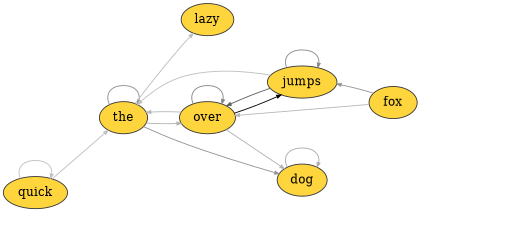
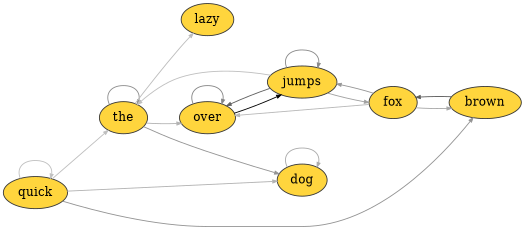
  digraph {
    rankdir=LR
    node [color="#363636" fillcolor="#ffd53d" shape=oval style=filled]
    edge [arrowsize=0.5 color="#b2b2b2"]
    n1 [label=the]
    n2 [label=over]
    n3 [label=dog]
    n4 [label=lazy]
    n5 [label=jumps]
    n6 [label=quick]
+   n7 [label=brown]
    n8 [label=fox]
    n1 -> n1 [color="#8c8c8c"]
    n1 -> n2
    n1 -> n3 [color="#949494"]
    n1 -> n4 [color="#bcbcbc"]
-   n2 -> n1 [color="#b7b7b7"]
    n2 -> n2 [color="#858585"]
-   n2 -> n3
+   n6 -> n3
    n2 -> n5 [color="#000000"]
    n3 -> n3 [color="#aaaaaa"]
    n5 -> n1 [color="#bfbfbf"]
    n5 -> n2 [color="#5f5f5f"]
    n5 -> n5 [color="#888888"]
+   n5 -> n8 [color="#a0a0a0"]
    n6 -> n1 [color="#bebebe"]
    n6 -> n6 [color="#bfbfbf"]
+   n6 -> n7 [color="#939393"]
+   n7 -> n8 [color="#5c5c5c"]
    n8 -> n2 [color="#b8b8b8"]
    n8 -> n5 [color="#969696"]
+   n8 -> n7 [color="#a7a7a7"]
  }
